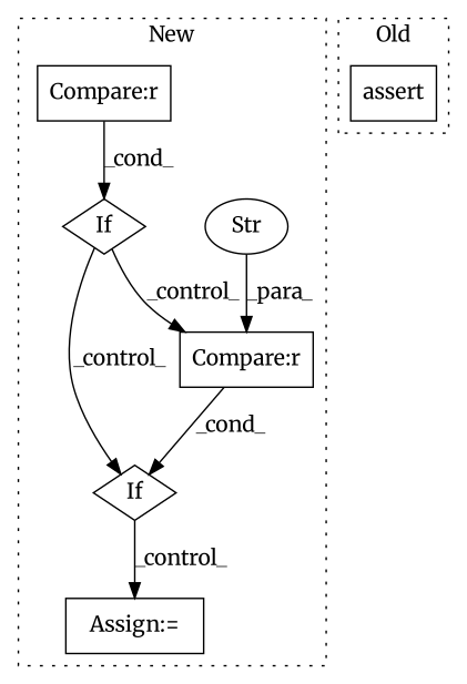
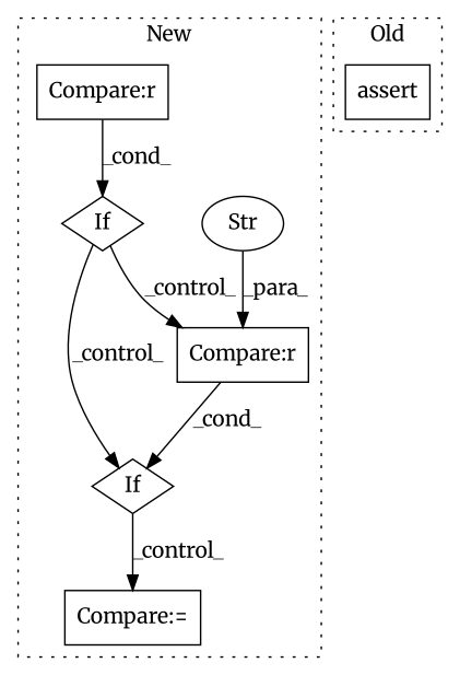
  digraph {
    fontname=Merriweather
    node [a=96 shape=box fontname=Merriweather]
    edge [fontname=Merriweather]
    n1 [l="0,2" label=If s="6625,6661" shape=diamond]
    n2 [a=40 l=36 label="Compare:r" s=6625]
-   n3 [a=68 l=3 label="Assign:=" s=6666]
+   n3 [a=68 l=3 label="Compare:=" s=6666]
    n4 [a=66 l=16 label=Str s=6645 shape=ellipse]
    n5 [l="3,2" label=If s="6559,6592" shape=diamond]
    n6 [a=40 l=30 label="Compare:r" s=6562]
    n7 [a=65 l=6 label=assert s=7783]
    subgraph cluster_1 {
      label=New
      style=dotted
      n1
      n2
      n3
      n4
      n5
      n6
    }
    subgraph cluster_2 {
      label=Old
      style=dotted
      n7
    }
    n1 -> n3 [label=_control_]
    n2 -> n1 [label=_cond_]
    n4 -> n2 [label=_para_]
    n5 -> n1 [label=_control_]
    n5 -> n2 [label=_control_]
    n6 -> n5 [label=_cond_]
  }
